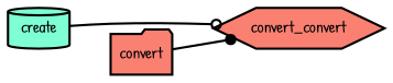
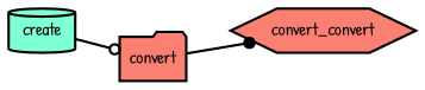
  digraph {
    fontname="Patrick Hand"
    rankdir=LR
    node [fillcolor=salmon fontname="Patrick Hand" style="bold,filled"]
    edge [fontname="Patrick Hand" style=bold]
    create [fillcolor=aquamarine shape=cylinder]
    n2 [label=convert_convert shape=hexagon]
    convert [shape=folder]
-   create -> n2 [arrowhead=odot]
+   create -> convert [arrowhead=odot]
    convert -> n2 [arrowhead=dot]
  }
